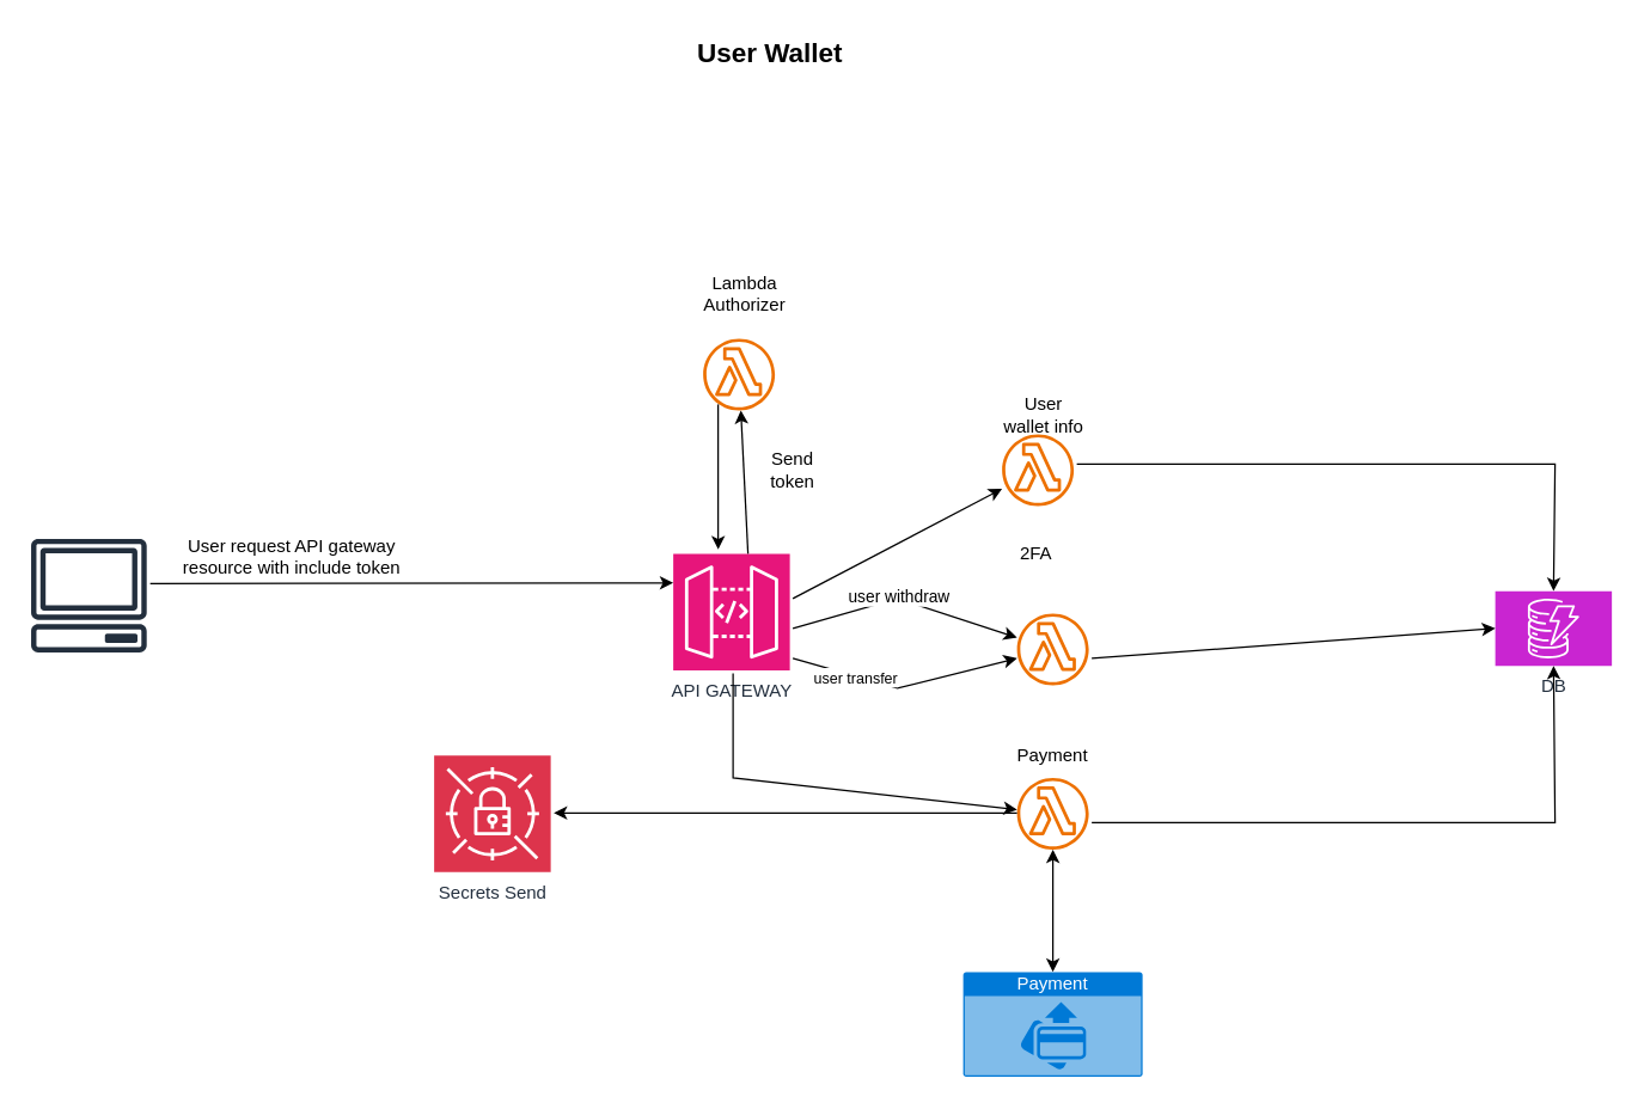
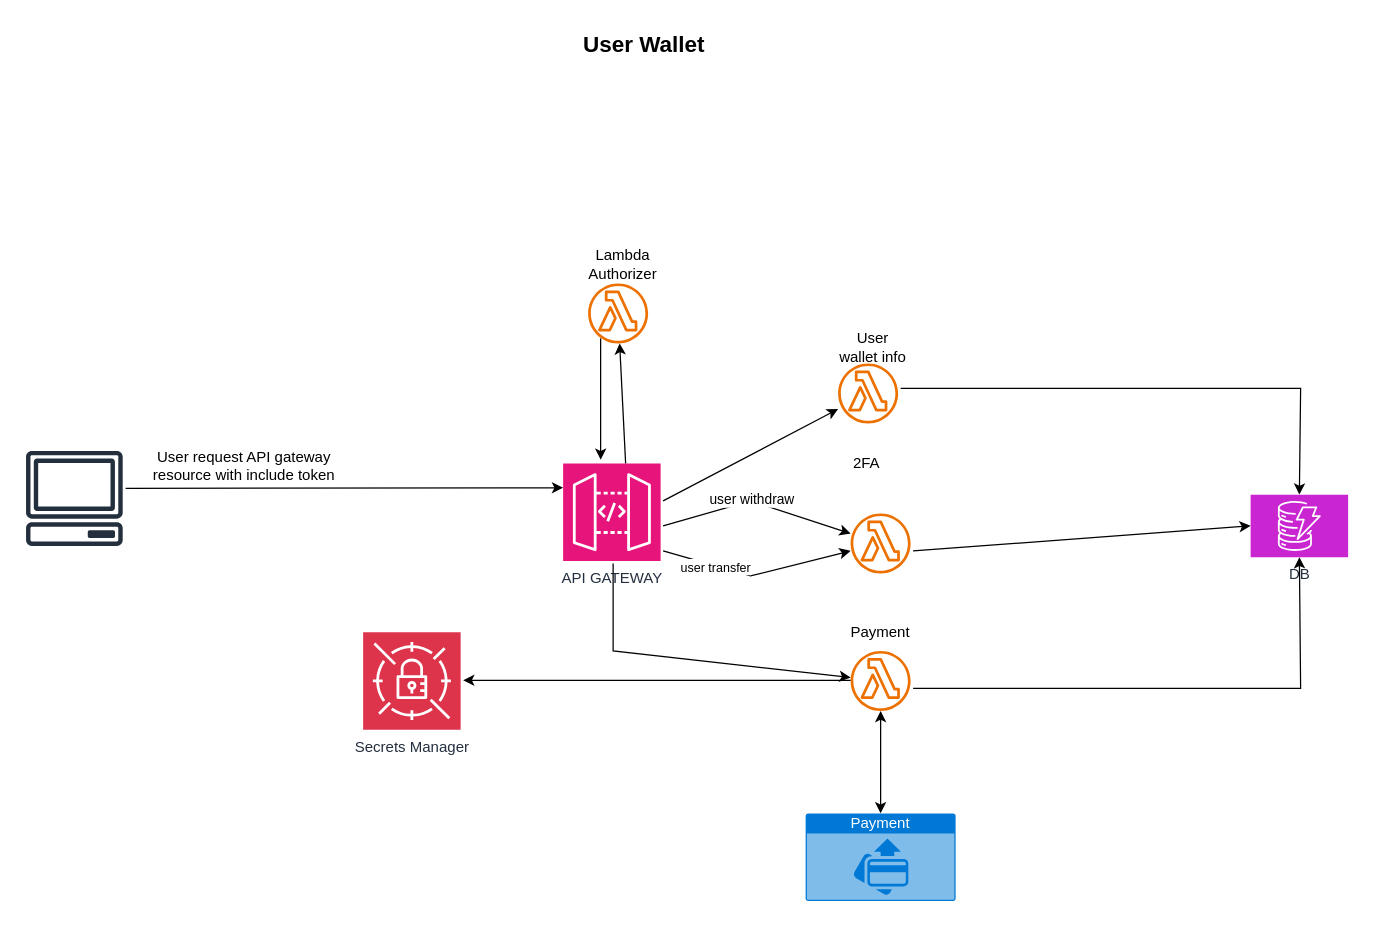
  <mxCell id="0" />
  <mxCell id="1" parent="0" />
  <mxCell id="2" value="" style="sketch=0;outlineConnect=0;fontColor=#232F3E;gradientColor=none;fillColor=#ED7100;strokeColor=none;dashed=0;verticalLabelPosition=bottom;verticalAlign=top;align=center;html=1;fontSize=12;fontStyle=0;aspect=fixed;pointerEvents=1;shape=mxgraph.aws4.lambda_function;" parent="1" vertex="1"><mxGeometry x="470" y="226" width="48" height="48" as="geometry" /></mxCell>
  <mxCell id="3" value="API GATEWAY" style="sketch=0;points=[[0,0,0],[0.25,0,0],[0.5,0,0],[0.75,0,0],[1,0,0],[0,1,0],[0.25,1,0],[0.5,1,0],[0.75,1,0],[1,1,0],[0,0.25,0],[0,0.5,0],[0,0.75,0],[1,0.25,0],[1,0.5,0],[1,0.75,0]];outlineConnect=0;fontColor=#232F3E;fillColor=#E7157B;strokeColor=#ffffff;dashed=0;verticalLabelPosition=bottom;verticalAlign=top;align=center;html=1;fontSize=12;fontStyle=0;aspect=fixed;shape=mxgraph.aws4.resourceIcon;resIcon=mxgraph.aws4.api_gateway;" parent="1" vertex="1"><mxGeometry x="450" y="370" width="78" height="78" as="geometry" /></mxCell>
  <mxCell id="4" value="" style="sketch=0;outlineConnect=0;fontColor=#232F3E;gradientColor=none;fillColor=#ED7100;strokeColor=none;dashed=0;verticalLabelPosition=bottom;verticalAlign=top;align=center;html=1;fontSize=12;fontStyle=0;aspect=fixed;pointerEvents=1;shape=mxgraph.aws4.lambda_function;" parent="1" vertex="1"><mxGeometry x="670" y="290" width="48" height="48" as="geometry" /></mxCell>
  <mxCell id="5" value="" style="sketch=0;outlineConnect=0;fontColor=#232F3E;gradientColor=none;fillColor=#ED7100;strokeColor=none;dashed=0;verticalLabelPosition=bottom;verticalAlign=top;align=center;html=1;fontSize=12;fontStyle=0;aspect=fixed;pointerEvents=1;shape=mxgraph.aws4.lambda_function;" parent="1" vertex="1"><mxGeometry x="680" y="410" width="48" height="48" as="geometry" /></mxCell>
  <mxCell id="6" value="" style="sketch=0;outlineConnect=0;fontColor=#232F3E;gradientColor=none;fillColor=#ED7100;strokeColor=none;dashed=0;verticalLabelPosition=bottom;verticalAlign=top;align=center;html=1;fontSize=12;fontStyle=0;aspect=fixed;pointerEvents=1;shape=mxgraph.aws4.lambda_function;" parent="1" vertex="1"><mxGeometry x="680" y="520" width="48" height="48" as="geometry" /></mxCell>
  <mxCell id="7" value="" style="endArrow=classic;html=1;rounded=0;" parent="1" target="4" edge="1"><mxGeometry width="50" height="50" relative="1" as="geometry"><mxPoint x="530" y="400" as="sourcePoint" /><mxPoint x="580" y="350" as="targetPoint" /></mxGeometry></mxCell>
  <mxCell id="8" value="" style="endArrow=classic;html=1;rounded=0;" parent="1" target="5" edge="1"><mxGeometry width="50" height="50" relative="1" as="geometry"><mxPoint x="530" y="420" as="sourcePoint" /><mxPoint x="580" y="370" as="targetPoint" /><Array as="points"><mxPoint x="600" y="400" /></Array></mxGeometry></mxCell>
  <mxCell id="9" value="user withdraw" style="edgeLabel;html=1;align=center;verticalAlign=middle;resizable=0;points=[];" parent="8" vertex="1" connectable="0"><mxGeometry x="-0.073" y="2" relative="1" as="geometry"><mxPoint as="offset" /></mxGeometry></mxCell>
  <mxCell id="10" value="DB" style="sketch=0;points=[[0,0,0],[0.25,0,0],[0.5,0,0],[0.75,0,0],[1,0,0],[0,1,0],[0.25,1,0],[0.5,1,0],[0.75,1,0],[1,1,0],[0,0.25,0],[0,0.5,0],[0,0.75,0],[1,0.25,0],[1,0.5,0],[1,0.75,0]];outlineConnect=0;fontColor=#232F3E;fillColor=#C925D1;strokeColor=#ffffff;dashed=0;verticalLabelPosition=bottom;verticalAlign=top;align=center;html=1;fontSize=12;fontStyle=0;aspect=fixed;shape=mxgraph.aws4.resourceIcon;resIcon=mxgraph.aws4.dynamodb;noLabel=0;" parent="1" vertex="1"><mxGeometry x="1000" y="395" width="78" height="50" as="geometry" /></mxCell>
  <mxCell id="11" value="" style="sketch=0;outlineConnect=0;fontColor=#232F3E;gradientColor=none;fillColor=#232F3D;strokeColor=none;dashed=0;verticalLabelPosition=bottom;verticalAlign=top;align=center;html=1;fontSize=12;fontStyle=0;aspect=fixed;pointerEvents=1;shape=mxgraph.aws4.client;" parent="1" vertex="1"><mxGeometry x="20" y="360" width="78" height="76" as="geometry" /></mxCell>
- <mxCell id="12" value="Lambda Authorizer" style="text;html=1;align=center;verticalAlign=middle;whiteSpace=wrap;rounded=0;" parent="1" vertex="1"><mxGeometry x="468" y="181" width="60" height="30" as="geometry" /></mxCell>
+ <mxCell id="12" value="Lambda Authorizer" style="text;html=1;align=center;verticalAlign=middle;whiteSpace=wrap;rounded=0;" parent="1" vertex="1"><mxGeometry x="468" y="196" width="60" height="30" as="geometry" /></mxCell>
  <mxCell id="13" value="" style="endArrow=classic;html=1;rounded=0;" parent="1" target="5" edge="1"><mxGeometry width="50" height="50" relative="1" as="geometry"><mxPoint x="530" y="440" as="sourcePoint" /><mxPoint x="580" y="390" as="targetPoint" /><Array as="points"><mxPoint x="600" y="460" /></Array></mxGeometry></mxCell>
  <mxCell id="14" value="&lt;font style=&quot;font-size: 10px;&quot;&gt;user transfer&lt;/font&gt;" style="edgeLabel;html=1;align=center;verticalAlign=middle;resizable=0;points=[];" parent="13" vertex="1" connectable="0"><mxGeometry x="-0.446" y="-1" relative="1" as="geometry"><mxPoint as="offset" /></mxGeometry></mxCell>
  <mxCell id="15" value="Payment" style="html=1;whiteSpace=wrap;strokeColor=none;fillColor=#0079D6;labelPosition=center;verticalLabelPosition=middle;verticalAlign=top;align=center;fontSize=12;outlineConnect=0;spacingTop=-6;fontColor=#FFFFFF;sketch=0;shape=mxgraph.sitemap.payment;" parent="1" vertex="1"><mxGeometry x="644" y="650" width="120" height="70" as="geometry" /></mxCell>
- <mxCell id="16" value="Secrets Send" style="sketch=0;points=[[0,0,0],[0.25,0,0],[0.5,0,0],[0.75,0,0],[1,0,0],[0,1,0],[0.25,1,0],[0.5,1,0],[0.75,1,0],[1,1,0],[0,0.25,0],[0,0.5,0],[0,0.75,0],[1,0.25,0],[1,0.5,0],[1,0.75,0]];outlineConnect=0;fontColor=#232F3E;fillColor=#DD344C;strokeColor=#ffffff;dashed=0;verticalLabelPosition=bottom;verticalAlign=top;align=center;html=1;fontSize=12;fontStyle=0;aspect=fixed;shape=mxgraph.aws4.resourceIcon;resIcon=mxgraph.aws4.secrets_manager;" parent="1" vertex="1"><mxGeometry x="290" y="505" width="78" height="78" as="geometry" /></mxCell>
+ <mxCell id="16" value="Secrets Manager" style="sketch=0;points=[[0,0,0],[0.25,0,0],[0.5,0,0],[0.75,0,0],[1,0,0],[0,1,0],[0.25,1,0],[0.5,1,0],[0.75,1,0],[1,1,0],[0,0.25,0],[0,0.5,0],[0,0.75,0],[1,0.25,0],[1,0.5,0],[1,0.75,0]];outlineConnect=0;fontColor=#232F3E;fillColor=#DD344C;strokeColor=#ffffff;dashed=0;verticalLabelPosition=bottom;verticalAlign=top;align=center;html=1;fontSize=12;fontStyle=0;aspect=fixed;shape=mxgraph.aws4.resourceIcon;resIcon=mxgraph.aws4.secrets_manager;" parent="1" vertex="1"><mxGeometry x="290" y="505" width="78" height="78" as="geometry" /></mxCell>
  <mxCell id="17" value="" style="endArrow=classic;html=1;rounded=0;" parent="1" edge="1"><mxGeometry width="50" height="50" relative="1" as="geometry"><mxPoint x="680" y="543.5" as="sourcePoint" /><mxPoint x="370" y="543.5" as="targetPoint" /></mxGeometry></mxCell>
  <mxCell id="18" value="" style="endArrow=classic;html=1;rounded=0;" parent="1" target="6" edge="1"><mxGeometry width="50" height="50" relative="1" as="geometry"><mxPoint x="490" y="450" as="sourcePoint" /><mxPoint x="540" y="400" as="targetPoint" /><Array as="points"><mxPoint x="490" y="520" /></Array></mxGeometry></mxCell>
  <mxCell id="19" value="" style="endArrow=classic;startArrow=classic;html=1;rounded=0;exitX=0.5;exitY=0;exitDx=0;exitDy=0;exitPerimeter=0;" parent="1" source="15" target="6" edge="1"><mxGeometry width="50" height="50" relative="1" as="geometry"><mxPoint x="660" y="610" as="sourcePoint" /><mxPoint x="710" y="560" as="targetPoint" /></mxGeometry></mxCell>
  <mxCell id="20" value="" style="endArrow=classic;html=1;rounded=0;entryX=0;entryY=0.5;entryDx=0;entryDy=0;entryPerimeter=0;" parent="1" target="10" edge="1"><mxGeometry width="50" height="50" relative="1" as="geometry"><mxPoint x="730" y="440" as="sourcePoint" /><mxPoint x="780" y="390" as="targetPoint" /></mxGeometry></mxCell>
  <mxCell id="21" value="" style="endArrow=classic;html=1;rounded=0;entryX=0.5;entryY=0;entryDx=0;entryDy=0;entryPerimeter=0;" parent="1" target="10" edge="1"><mxGeometry width="50" height="50" relative="1" as="geometry"><mxPoint x="720" y="310" as="sourcePoint" /><mxPoint x="770" y="260" as="targetPoint" /><Array as="points"><mxPoint x="1040" y="310" /></Array></mxGeometry></mxCell>
  <mxCell id="22" value="" style="endArrow=classic;html=1;rounded=0;entryX=0.5;entryY=1;entryDx=0;entryDy=0;entryPerimeter=0;" parent="1" target="10" edge="1"><mxGeometry width="50" height="50" relative="1" as="geometry"><mxPoint x="730" y="550" as="sourcePoint" /><mxPoint x="780" y="500" as="targetPoint" /><Array as="points"><mxPoint x="1040" y="550" /></Array></mxGeometry></mxCell>
  <mxCell id="23" value="User wallet info" style="text;html=1;align=center;verticalAlign=middle;whiteSpace=wrap;rounded=0;" parent="1" vertex="1"><mxGeometry x="668" y="261.5" width="60" height="30" as="geometry" /></mxCell>
  <mxCell id="24" value="2FA" style="text;html=1;align=center;verticalAlign=middle;whiteSpace=wrap;rounded=0;" parent="1" vertex="1"><mxGeometry x="663" y="355" width="60" height="30" as="geometry" /></mxCell>
  <mxCell id="25" value="Payment" style="text;html=1;align=center;verticalAlign=middle;whiteSpace=wrap;rounded=0;" parent="1" vertex="1"><mxGeometry x="674" y="490" width="60" height="30" as="geometry" /></mxCell>
  <mxCell id="26" value="" style="endArrow=classic;html=1;rounded=0;entryX=0;entryY=0.25;entryDx=0;entryDy=0;entryPerimeter=0;" edge="1" parent="1" target="3"><mxGeometry width="50" height="50" relative="1" as="geometry"><mxPoint x="100" y="390" as="sourcePoint" /><mxPoint x="440" y="400" as="targetPoint" /></mxGeometry></mxCell>
  <mxCell id="27" value="User request API gateway resource with include token" style="text;html=1;align=center;verticalAlign=middle;whiteSpace=wrap;rounded=0;" vertex="1" parent="1"><mxGeometry x="120" y="357" width="150" height="30" as="geometry" /></mxCell>
  <mxCell id="28" value="" style="endArrow=classic;html=1;rounded=0;" edge="1" parent="1" target="2"><mxGeometry width="50" height="50" relative="1" as="geometry"><mxPoint x="500" y="370" as="sourcePoint" /><mxPoint x="550" y="320" as="targetPoint" /></mxGeometry></mxCell>
  <mxCell id="29" value="" style="endArrow=classic;html=1;rounded=0;entryX=0.385;entryY=-0.038;entryDx=0;entryDy=0;entryPerimeter=0;" edge="1" parent="1" target="3"><mxGeometry width="50" height="50" relative="1" as="geometry"><mxPoint x="480" y="270" as="sourcePoint" /><mxPoint x="530" y="220" as="targetPoint" /></mxGeometry></mxCell>
- <mxCell id="30" value="Send token" style="text;html=1;align=center;verticalAlign=middle;whiteSpace=wrap;rounded=0;" vertex="1" parent="1"><mxGeometry x="500" y="299" width="60" height="30" as="geometry" /></mxCell>
  <mxCell id="31" value="&lt;b&gt;&lt;font style=&quot;font-size: 18px;&quot;&gt;User Wallet&lt;/font&gt;&lt;/b&gt;" style="text;html=1;align=center;verticalAlign=middle;whiteSpace=wrap;rounded=0;" vertex="1" parent="1"><mxGeometry x="430" y="20" width="170" height="30" as="geometry" /></mxCell>
